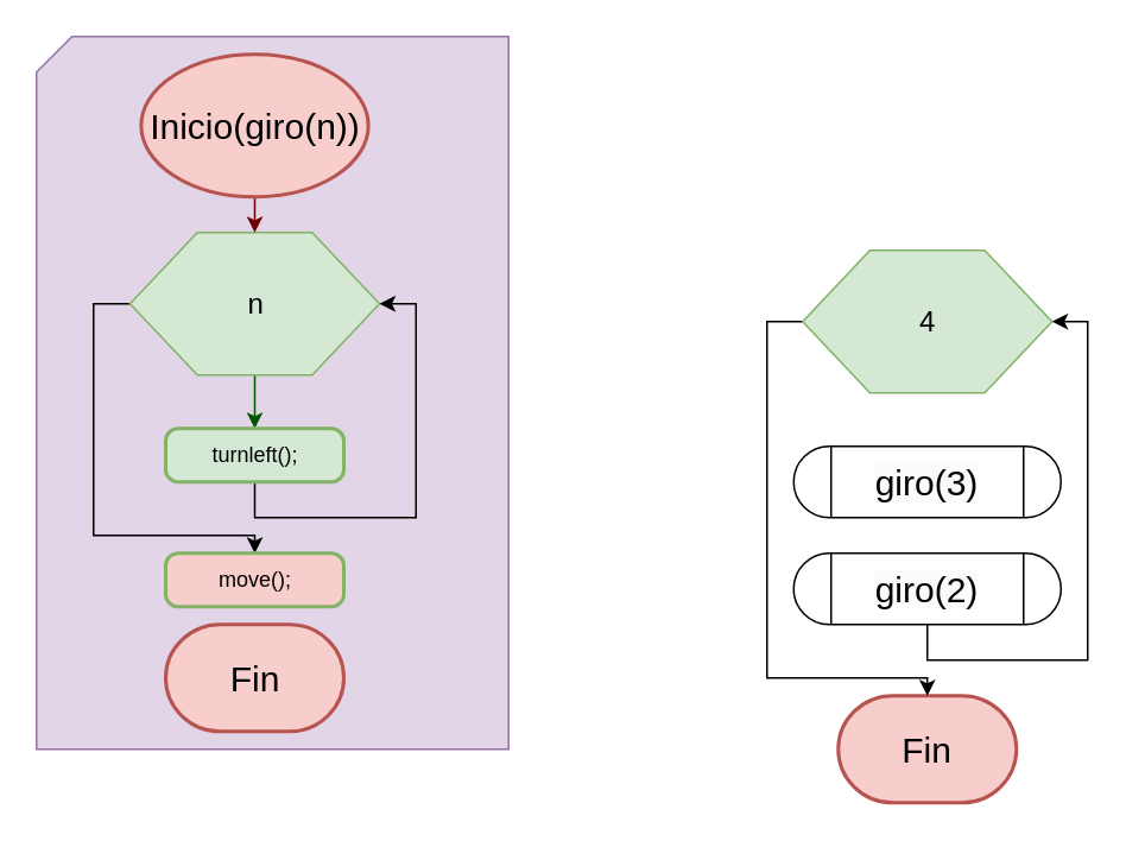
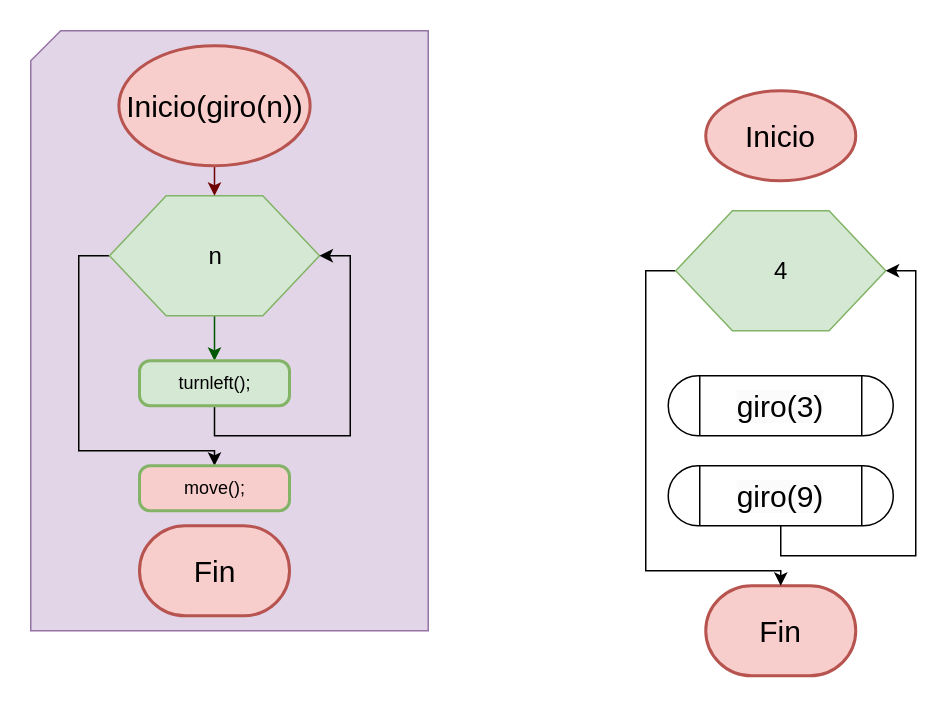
  <mxCell id="0" />
  <mxCell id="1" parent="0" />
  <mxCell id="2" value="" style="verticalLabelPosition=bottom;verticalAlign=top;html=1;shape=card;whiteSpace=wrap;size=20;arcSize=12;fillColor=#e1d5e7;strokeColor=#9673a6;" vertex="1" parent="1"><mxGeometry x="20" y="20" width="265" height="400" as="geometry" /></mxCell>
+ <mxCell id="3" value="&lt;font style=&quot;font-size: 20px;&quot;&gt;Inicio&lt;/font&gt;" style="strokeWidth=2;html=1;shape=mxgraph.flowchart.start_1;whiteSpace=wrap;fillColor=#f8cecc;strokeColor=#b85450;" vertex="1" parent="1"><mxGeometry x="470" y="60" width="100" height="60" as="geometry" /></mxCell>
  <mxCell id="4" value="&lt;font style=&quot;font-size: 20px;&quot;&gt;Fin&lt;/font&gt;" style="strokeWidth=2;html=1;shape=mxgraph.flowchart.terminator;whiteSpace=wrap;fillColor=#f8cecc;strokeColor=#b85450;" vertex="1" parent="1"><mxGeometry x="470" y="390" width="100" height="60" as="geometry" /></mxCell>
  <mxCell id="5" style="edgeStyle=orthogonalEdgeStyle;rounded=0;orthogonalLoop=1;jettySize=auto;html=1;fillColor=#008a00;strokeColor=#005700;" edge="1" parent="1" source="7" target="9"><mxGeometry relative="1" as="geometry" /></mxCell>
  <mxCell id="6" style="edgeStyle=orthogonalEdgeStyle;rounded=0;orthogonalLoop=1;jettySize=auto;html=1;exitX=0;exitY=0.5;exitDx=0;exitDy=0;entryX=0.5;entryY=0;entryDx=0;entryDy=0;" edge="1" parent="1" source="7" target="18"><mxGeometry relative="1" as="geometry"><Array as="points"><mxPoint x="52" y="170" /><mxPoint x="52" y="300" /><mxPoint x="142" y="300" /></Array></mxGeometry></mxCell>
  <mxCell id="7" value="n" style="verticalLabelPosition=middle;verticalAlign=middle;html=1;shape=hexagon;perimeter=hexagonPerimeter2;arcSize=6;size=0.27;labelPosition=center;align=center;fillColor=#d5e8d4;strokeColor=#82b366;fontSize=16;" vertex="1" parent="1"><mxGeometry x="72.5" y="130" width="140" height="80" as="geometry" /></mxCell>
  <mxCell id="8" style="edgeStyle=orthogonalEdgeStyle;rounded=0;orthogonalLoop=1;jettySize=auto;html=1;exitX=0.5;exitY=1;exitDx=0;exitDy=0;entryX=1;entryY=0.5;entryDx=0;entryDy=0;" edge="1" parent="1" source="9" target="7"><mxGeometry relative="1" as="geometry"><Array as="points"><mxPoint x="143" y="290" /><mxPoint x="233" y="290" /><mxPoint x="233" y="170" /></Array></mxGeometry></mxCell>
  <mxCell id="9" value="turnleft();" style="rounded=1;whiteSpace=wrap;html=1;absoluteArcSize=1;arcSize=14;strokeWidth=2;fillColor=#d5e8d4;strokeColor=#82b366;fontSize=12;" vertex="1" parent="1"><mxGeometry x="92.5" y="240" width="100" height="30" as="geometry" /></mxCell>
  <mxCell id="10" style="edgeStyle=orthogonalEdgeStyle;rounded=0;orthogonalLoop=1;jettySize=auto;html=1;exitX=0.5;exitY=1;exitDx=0;exitDy=0;exitPerimeter=0;fillColor=#a20025;strokeColor=#6F0000;" edge="1" parent="1" source="11"><mxGeometry relative="1" as="geometry"><mxPoint x="142.5" y="130" as="targetPoint" /></mxGeometry></mxCell>
  <mxCell id="11" value="&lt;font style=&quot;font-size: 20px;&quot;&gt;Inicio(giro(n))&lt;/font&gt;" style="strokeWidth=2;html=1;shape=mxgraph.flowchart.start_1;whiteSpace=wrap;fillColor=#f8cecc;strokeColor=#b85450;" vertex="1" parent="1"><mxGeometry x="78.75" y="30" width="127.5" height="80" as="geometry" /></mxCell>
  <mxCell id="12" value="&lt;font style=&quot;font-size: 20px;&quot;&gt;Fin&lt;/font&gt;" style="strokeWidth=2;html=1;shape=mxgraph.flowchart.terminator;whiteSpace=wrap;fillColor=#f8cecc;strokeColor=#b85450;" vertex="1" parent="1"><mxGeometry x="92.5" y="350" width="100" height="60" as="geometry" /></mxCell>
  <mxCell id="13" style="edgeStyle=orthogonalEdgeStyle;rounded=0;orthogonalLoop=1;jettySize=auto;html=1;exitX=0;exitY=0.5;exitDx=0;exitDy=0;" edge="1" parent="1" source="14" target="4"><mxGeometry relative="1" as="geometry"><Array as="points"><mxPoint x="430" y="180" /><mxPoint x="430" y="380" /><mxPoint x="520" y="380" /></Array></mxGeometry></mxCell>
  <mxCell id="14" value="4" style="verticalLabelPosition=middle;verticalAlign=middle;html=1;shape=hexagon;perimeter=hexagonPerimeter2;arcSize=6;size=0.27;labelPosition=center;align=center;fillColor=#d5e8d4;strokeColor=#82b366;fontSize=16;" vertex="1" parent="1"><mxGeometry x="450" y="140" width="140" height="80" as="geometry" /></mxCell>
  <mxCell id="15" value="&lt;span style=&quot;color: rgb(0, 0, 0); font-family: Helvetica; font-size: 20px; font-style: normal; font-variant-ligatures: normal; font-variant-caps: normal; font-weight: 400; letter-spacing: normal; orphans: 2; text-align: center; text-indent: 0px; text-transform: none; widows: 2; word-spacing: 0px; -webkit-text-stroke-width: 0px; background-color: rgb(251, 251, 251); text-decoration-thickness: initial; text-decoration-style: initial; text-decoration-color: initial; float: none; display: inline !important;&quot;&gt;giro(3)&lt;/span&gt;" style="verticalLabelPosition=middle;verticalAlign=middle;html=1;shape=process;whiteSpace=wrap;rounded=1;size=0.14;arcSize=50;labelPosition=center;align=center;" vertex="1" parent="1"><mxGeometry x="445" y="250" width="150" height="40" as="geometry" /></mxCell>
  <mxCell id="16" style="edgeStyle=orthogonalEdgeStyle;rounded=0;orthogonalLoop=1;jettySize=auto;html=1;exitX=0.5;exitY=1;exitDx=0;exitDy=0;entryX=1;entryY=0.5;entryDx=0;entryDy=0;" edge="1" parent="1" source="17" target="14"><mxGeometry relative="1" as="geometry"><Array as="points"><mxPoint x="520" y="370" /><mxPoint x="610" y="370" /><mxPoint x="610" y="180" /></Array></mxGeometry></mxCell>
- <mxCell id="17" value="&lt;span style=&quot;color: rgb(0, 0, 0); font-family: Helvetica; font-size: 20px; font-style: normal; font-variant-ligatures: normal; font-variant-caps: normal; font-weight: 400; letter-spacing: normal; orphans: 2; text-align: center; text-indent: 0px; text-transform: none; widows: 2; word-spacing: 0px; -webkit-text-stroke-width: 0px; background-color: rgb(251, 251, 251); text-decoration-thickness: initial; text-decoration-style: initial; text-decoration-color: initial; float: none; display: inline !important;&quot;&gt;giro(2)&lt;/span&gt;" style="verticalLabelPosition=middle;verticalAlign=middle;html=1;shape=process;whiteSpace=wrap;rounded=1;size=0.14;arcSize=50;labelPosition=center;align=center;" vertex="1" parent="1"><mxGeometry x="445" y="310" width="150" height="40" as="geometry" /></mxCell>
+ <mxCell id="17" value="&lt;span style=&quot;color: rgb(0, 0, 0); font-family: Helvetica; font-size: 20px; font-style: normal; font-variant-ligatures: normal; font-variant-caps: normal; font-weight: 400; letter-spacing: normal; orphans: 2; text-align: center; text-indent: 0px; text-transform: none; widows: 2; word-spacing: 0px; -webkit-text-stroke-width: 0px; background-color: rgb(251, 251, 251); text-decoration-thickness: initial; text-decoration-style: initial; text-decoration-color: initial; float: none; display: inline !important;&quot;&gt;giro(9)&lt;/span&gt;" style="verticalLabelPosition=middle;verticalAlign=middle;html=1;shape=process;whiteSpace=wrap;rounded=1;size=0.14;arcSize=50;labelPosition=center;align=center;" vertex="1" parent="1"><mxGeometry x="445" y="310" width="150" height="40" as="geometry" /></mxCell>
  <mxCell id="18" value="move();" style="rounded=1;whiteSpace=wrap;html=1;absoluteArcSize=1;arcSize=14;strokeWidth=2;fillColor=#f8cecc;strokeColor=#82b366;fontSize=12;" vertex="1" parent="1"><mxGeometry x="92.5" y="310" width="100" height="30" as="geometry" /></mxCell>
